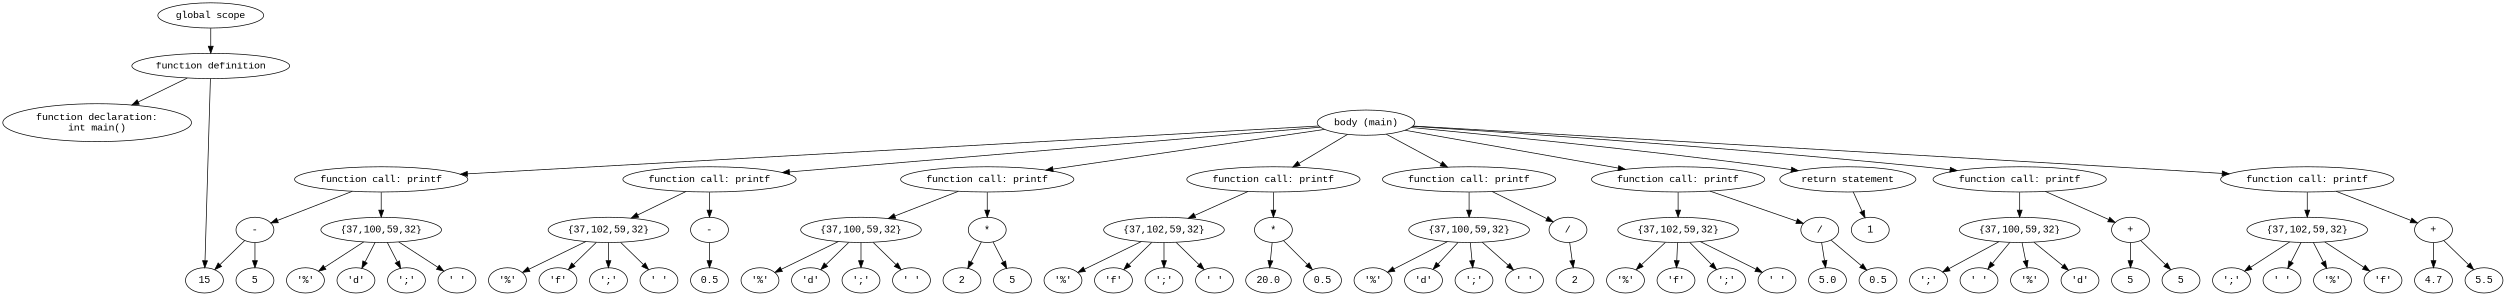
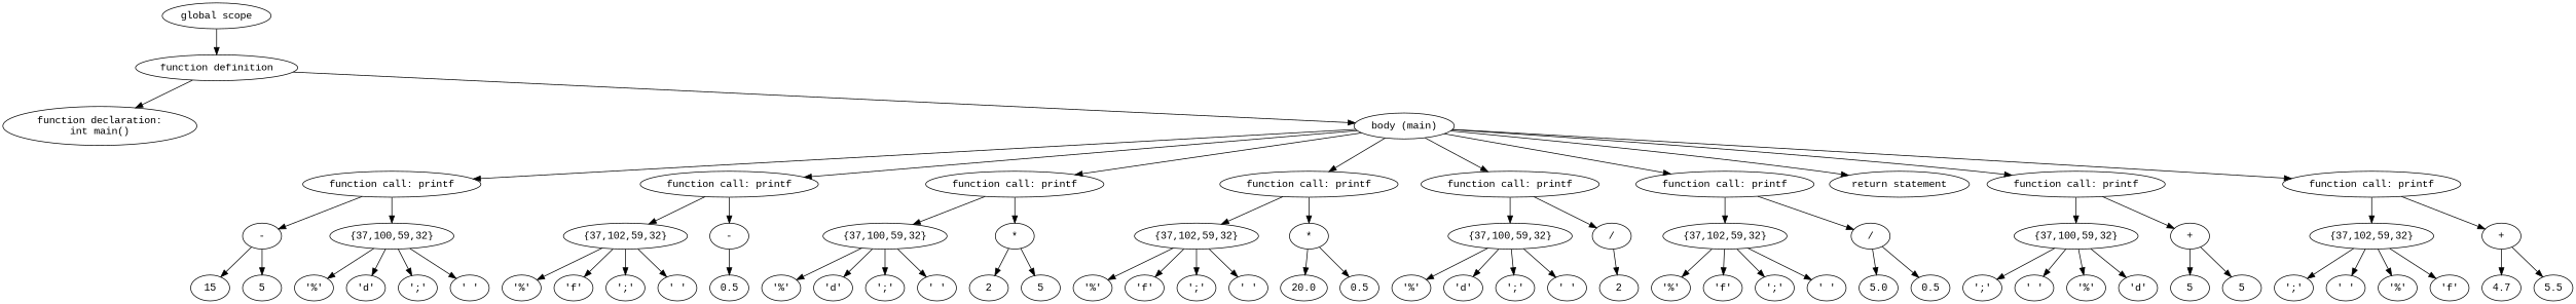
  digraph {
    fontname="Liberation Mono"
    node [fontname="Liberation Mono"]
    edge [fontname="Liberation Mono"]
    n1 [label="function declaration:\nint main()"]
    n2 [label="function definition"]
    n3 [label="body (main)"]
    n4 [label="function call: printf"]
    n5 [label="function call: printf"]
    n6 [label="function call: printf"]
    n7 [label="function call: printf"]
    n8 [label="function call: printf"]
    n9 [label="function call: printf"]
    n10 [label="function call: printf"]
    n11 [label="function call: printf"]
    n12 [label="return statement"]
    n13 [label="'%'"]
    n14 [label="{37,100,59,32}"]
    n15 [label="'d'"]
    n16 [label="';'"]
    n17 [label="' '"]
    n18 [label="+"]
    n19 [label=5]
    n20 [label=5]
    n21 [label="{37,102,59,32}"]
    n22 [label="+"]
    n23 [label="{37,100,59,32}"]
    n24 [label="-"]
    n25 [label="{37,102,59,32}"]
    n26 [label="-"]
    n27 [label="{37,100,59,32}"]
    n28 [label="*"]
    n29 [label="{37,102,59,32}"]
    n30 [label="*"]
    n31 [label="{37,100,59,32}"]
    n32 [label="/"]
    n33 [label="{37,102,59,32}"]
    n34 [label="/"]
-   n35 [label=1]
    n36 [label="'%'"]
    n37 [label="'f'"]
    n38 [label="';'"]
    n39 [label="' '"]
    n40 [label=4.7]
    n41 [label=5.5]
    n42 [label="'%'"]
    n43 [label="'d'"]
    n44 [label="';'"]
    n45 [label="' '"]
    n46 [label=15]
    n47 [label=5]
    n48 [label="'%'"]
    n49 [label="'f'"]
    n50 [label="';'"]
    n51 [label="' '"]
    n52 [label=0.5]
    n53 [label="'%'"]
    n54 [label="'d'"]
    n55 [label="';'"]
    n56 [label="' '"]
    n57 [label=2]
    n58 [label=5]
    n59 [label="'%'"]
    n60 [label="'f'"]
    n61 [label="';'"]
    n62 [label="' '"]
    n63 [label=20.0]
    n64 [label=0.5]
    n65 [label="'%'"]
    n66 [label="'d'"]
    n67 [label="';'"]
    n68 [label="' '"]
    n69 [label=2]
    n70 [label="'%'"]
    n71 [label="'f'"]
    n72 [label="';'"]
    n73 [label="' '"]
    n74 [label=5.0]
    n75 [label=0.5]
    n76 [label="global scope"]
    n2 -> n1
-   n2 -> n46
+   n2 -> n3
    n3 -> n4
    n3 -> n5
    n3 -> n6
    n3 -> n7
    n3 -> n8
    n3 -> n9
    n3 -> n10
    n3 -> n11
    n3 -> n12
    n4 -> n14
    n4 -> n18
    n5 -> n21
    n5 -> n22
    n6 -> n23
    n6 -> n24
    n7 -> n25
    n7 -> n26
    n8 -> n27
    n8 -> n28
    n9 -> n29
    n9 -> n30
    n10 -> n31
    n10 -> n32
    n11 -> n33
    n11 -> n34
-   n12 -> n35
    n14 -> n13
    n14 -> n15
    n14 -> n16
    n14 -> n17
    n18 -> n19
    n18 -> n20
    n21 -> n36
    n21 -> n37
    n21 -> n38
    n21 -> n39
    n22 -> n40
    n22 -> n41
    n23 -> n42
    n23 -> n43
    n23 -> n44
    n23 -> n45
    n24 -> n46
    n24 -> n47
    n25 -> n48
    n25 -> n49
    n25 -> n50
    n25 -> n51
    n26 -> n52
    n27 -> n53
    n27 -> n54
    n27 -> n55
    n27 -> n56
    n28 -> n57
    n28 -> n58
    n29 -> n59
    n29 -> n60
    n29 -> n61
    n29 -> n62
    n30 -> n63
    n30 -> n64
    n31 -> n65
    n31 -> n66
    n31 -> n67
    n31 -> n68
    n32 -> n69
    n33 -> n70
    n33 -> n71
    n33 -> n72
    n33 -> n73
    n34 -> n74
    n34 -> n75
    n76 -> n2
  }
